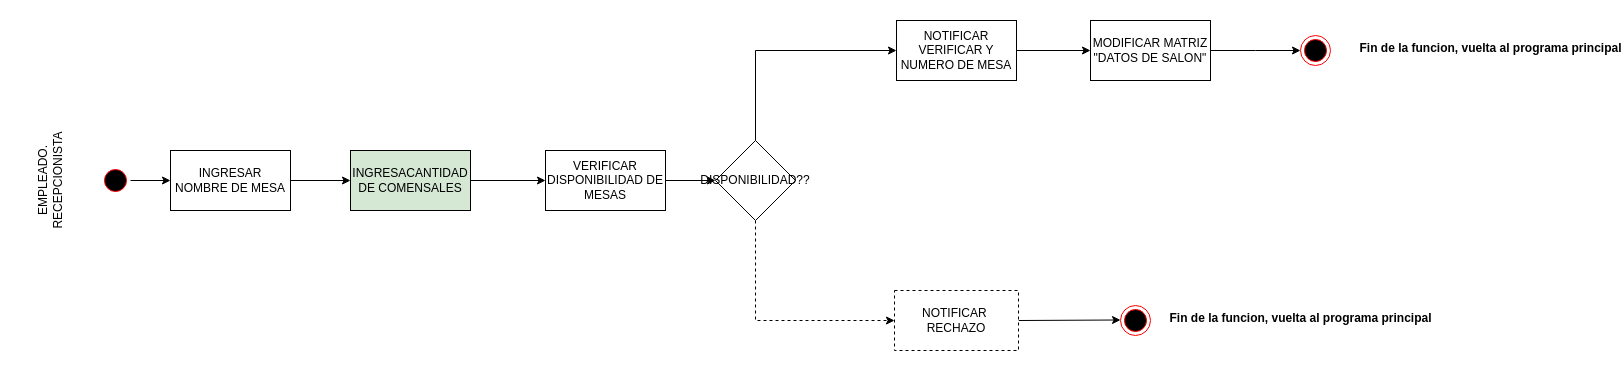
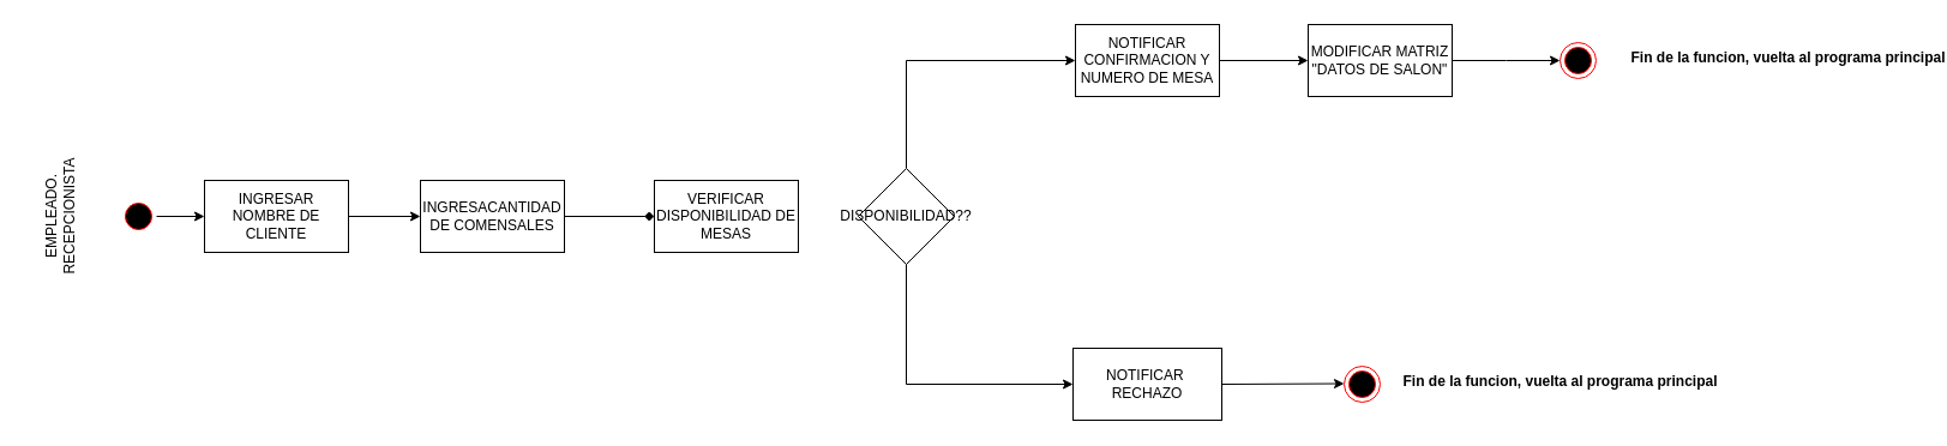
  <mxCell id="0" />
  <mxCell id="1" parent="0" />
  <mxCell id="2" style="edgeStyle=orthogonalEdgeStyle;rounded=0;orthogonalLoop=1;jettySize=auto;html=1;exitX=1;exitY=0.5;exitDx=0;exitDy=0;entryX=0;entryY=0.5;entryDx=0;entryDy=0;" edge="1" parent="1" source="3" target="5"><mxGeometry relative="1" as="geometry" /></mxCell>
- <mxCell id="3" value="INGRESAR NOMBRE DE MESA" style="rounded=0;whiteSpace=wrap;html=1;" vertex="1" parent="1"><mxGeometry x="170" y="150" width="120" height="60" as="geometry" /></mxCell>
- <mxCell id="4" style="edgeStyle=orthogonalEdgeStyle;rounded=0;orthogonalLoop=1;jettySize=auto;html=1;exitX=1;exitY=0.5;exitDx=0;exitDy=0;entryX=0;entryY=0.5;entryDx=0;entryDy=0;" edge="1" parent="1" source="5" target="7"><mxGeometry relative="1" as="geometry" /></mxCell>
- <mxCell id="5" value="INGRESACANTIDAD DE COMENSALES" style="rounded=0;whiteSpace=wrap;html=1;fillColor=#d5e8d4;" vertex="1" parent="1"><mxGeometry x="350" y="150" width="120" height="60" as="geometry" /></mxCell>
- <mxCell id="6" style="edgeStyle=orthogonalEdgeStyle;rounded=0;orthogonalLoop=1;jettySize=auto;html=1;exitX=1;exitY=0.5;exitDx=0;exitDy=0;entryX=0;entryY=0.5;entryDx=0;entryDy=0;" edge="1" parent="1" source="7" target="13"><mxGeometry relative="1" as="geometry" /></mxCell>
+ <mxCell id="3" value="INGRESAR NOMBRE DE CLIENTE" style="rounded=0;whiteSpace=wrap;html=1;" vertex="1" parent="1"><mxGeometry x="170" y="150" width="120" height="60" as="geometry" /></mxCell>
+ <mxCell id="4" style="edgeStyle=orthogonalEdgeStyle;rounded=0;orthogonalLoop=1;jettySize=auto;html=1;exitX=1;exitY=0.5;exitDx=0;exitDy=0;entryX=0;entryY=0.5;entryDx=0;entryDy=0;endArrow=diamond;" edge="1" parent="1" source="5" target="7"><mxGeometry relative="1" as="geometry" /></mxCell>
+ <mxCell id="5" value="INGRESACANTIDAD DE COMENSALES" style="rounded=0;whiteSpace=wrap;html=1;" vertex="1" parent="1"><mxGeometry x="350" y="150" width="120" height="60" as="geometry" /></mxCell>
  <mxCell id="7" value="VERIFICAR DISPONIBILIDAD DE MESAS" style="rounded=0;whiteSpace=wrap;html=1;" vertex="1" parent="1"><mxGeometry x="545" y="150" width="120" height="60" as="geometry" /></mxCell>
  <mxCell id="8" style="edgeStyle=orthogonalEdgeStyle;rounded=0;orthogonalLoop=1;jettySize=auto;html=1;exitX=1;exitY=0.5;exitDx=0;exitDy=0;entryX=0;entryY=0.5;entryDx=0;entryDy=0;" edge="1" parent="1" source="9"><mxGeometry relative="1" as="geometry"><mxPoint x="1120" y="319.5" as="targetPoint" /></mxGeometry></mxCell>
- <mxCell id="9" value="NOTIFICAR&amp;nbsp; RECHAZO" style="rounded=0;whiteSpace=wrap;html=1;dashed=1;" vertex="1" parent="1"><mxGeometry x="894" y="290" width="124" height="60" as="geometry" /></mxCell>
+ <mxCell id="9" value="NOTIFICAR&amp;nbsp; RECHAZO" style="rounded=0;whiteSpace=wrap;html=1;" vertex="1" parent="1"><mxGeometry x="894" y="290" width="124" height="60" as="geometry" /></mxCell>
  <mxCell id="10" value="EMPLEADO.&lt;div&gt;RECEPCIONISTA&lt;/div&gt;" style="text;html=1;align=center;verticalAlign=middle;whiteSpace=wrap;rounded=0;rotation=-90;" vertex="1" parent="1"><mxGeometry x="20" y="165" width="60" height="30" as="geometry" /></mxCell>
  <mxCell id="11" style="edgeStyle=orthogonalEdgeStyle;rounded=0;orthogonalLoop=1;jettySize=auto;html=1;exitX=0.5;exitY=0;exitDx=0;exitDy=0;entryX=0;entryY=0.5;entryDx=0;entryDy=0;" edge="1" parent="1" source="13" target="15"><mxGeometry relative="1" as="geometry" /></mxCell>
- <mxCell id="12" style="edgeStyle=orthogonalEdgeStyle;rounded=0;orthogonalLoop=1;jettySize=auto;html=1;exitX=0.5;exitY=1;exitDx=0;exitDy=0;entryX=0;entryY=0.5;entryDx=0;entryDy=0;dashed=1;" edge="1" parent="1" source="13" target="9"><mxGeometry relative="1" as="geometry" /></mxCell>
+ <mxCell id="12" style="edgeStyle=orthogonalEdgeStyle;rounded=0;orthogonalLoop=1;jettySize=auto;html=1;exitX=0.5;exitY=1;exitDx=0;exitDy=0;entryX=0;entryY=0.5;entryDx=0;entryDy=0;" edge="1" parent="1" source="13" target="9"><mxGeometry relative="1" as="geometry" /></mxCell>
  <mxCell id="13" value="DISPONIBILIDAD??" style="rhombus;whiteSpace=wrap;html=1;" vertex="1" parent="1"><mxGeometry x="715" y="140" width="80" height="80" as="geometry" /></mxCell>
  <mxCell id="14" style="edgeStyle=orthogonalEdgeStyle;rounded=0;orthogonalLoop=1;jettySize=auto;html=1;exitX=1;exitY=0.5;exitDx=0;exitDy=0;entryX=0;entryY=0.5;entryDx=0;entryDy=0;" edge="1" parent="1" source="15" target="17"><mxGeometry relative="1" as="geometry" /></mxCell>
- <mxCell id="15" value="NOTIFICAR VERIFICAR Y NUMERO DE MESA" style="rounded=0;whiteSpace=wrap;html=1;" vertex="1" parent="1"><mxGeometry x="896" y="20" width="120" height="60" as="geometry" /></mxCell>
+ <mxCell id="15" value="NOTIFICAR CONFIRMACION Y NUMERO DE MESA" style="rounded=0;whiteSpace=wrap;html=1;" vertex="1" parent="1"><mxGeometry x="896" y="20" width="120" height="60" as="geometry" /></mxCell>
  <mxCell id="16" style="edgeStyle=orthogonalEdgeStyle;rounded=0;orthogonalLoop=1;jettySize=auto;html=1;exitX=1;exitY=0.5;exitDx=0;exitDy=0;entryX=0;entryY=0.5;entryDx=0;entryDy=0;" edge="1" parent="1" source="17"><mxGeometry relative="1" as="geometry"><mxPoint x="1300" y="50" as="targetPoint" /></mxGeometry></mxCell>
  <mxCell id="17" value="MODIFICAR MATRIZ &quot;DATOS DE SALON&quot;" style="rounded=0;whiteSpace=wrap;html=1;" vertex="1" parent="1"><mxGeometry x="1090" y="20" width="120" height="60" as="geometry" /></mxCell>
  <mxCell id="18" style="edgeStyle=orthogonalEdgeStyle;rounded=0;orthogonalLoop=1;jettySize=auto;html=1;exitX=1;exitY=0.5;exitDx=0;exitDy=0;entryX=0;entryY=0.5;entryDx=0;entryDy=0;" edge="1" parent="1" source="19" target="3"><mxGeometry relative="1" as="geometry" /></mxCell>
  <mxCell id="19" value="" style="ellipse;html=1;shape=startState;fillColor=#000000;strokeColor=#ff0000;" vertex="1" parent="1"><mxGeometry x="100" y="165" width="30" height="30" as="geometry" /></mxCell>
  <mxCell id="20" value="" style="ellipse;html=1;shape=endState;fillColor=#000000;strokeColor=#ff0000;" vertex="1" parent="1"><mxGeometry x="1300" y="35" width="30" height="30" as="geometry" /></mxCell>
  <mxCell id="21" value="" style="ellipse;html=1;shape=endState;fillColor=#000000;strokeColor=#ff0000;" vertex="1" parent="1"><mxGeometry x="1120" y="305" width="30" height="30" as="geometry" /></mxCell>
  <mxCell id="22" value="Fin de la funcion, vuelta al programa principal" style="text;align=center;fontStyle=1;verticalAlign=middle;spacingLeft=3;spacingRight=3;strokeColor=none;rotatable=0;points=[[0,0.5],[1,0.5]];portConstraint=eastwest;html=1;" vertex="1" parent="1"><mxGeometry x="1450" y="35" width="80" height="26" as="geometry" /></mxCell>
  <mxCell id="23" value="Fin de la funcion, vuelta al programa principal" style="text;align=center;fontStyle=1;verticalAlign=middle;spacingLeft=3;spacingRight=3;strokeColor=none;rotatable=0;points=[[0,0.5],[1,0.5]];portConstraint=eastwest;html=1;" vertex="1" parent="1"><mxGeometry x="1260" y="305" width="80" height="26" as="geometry" /></mxCell>
